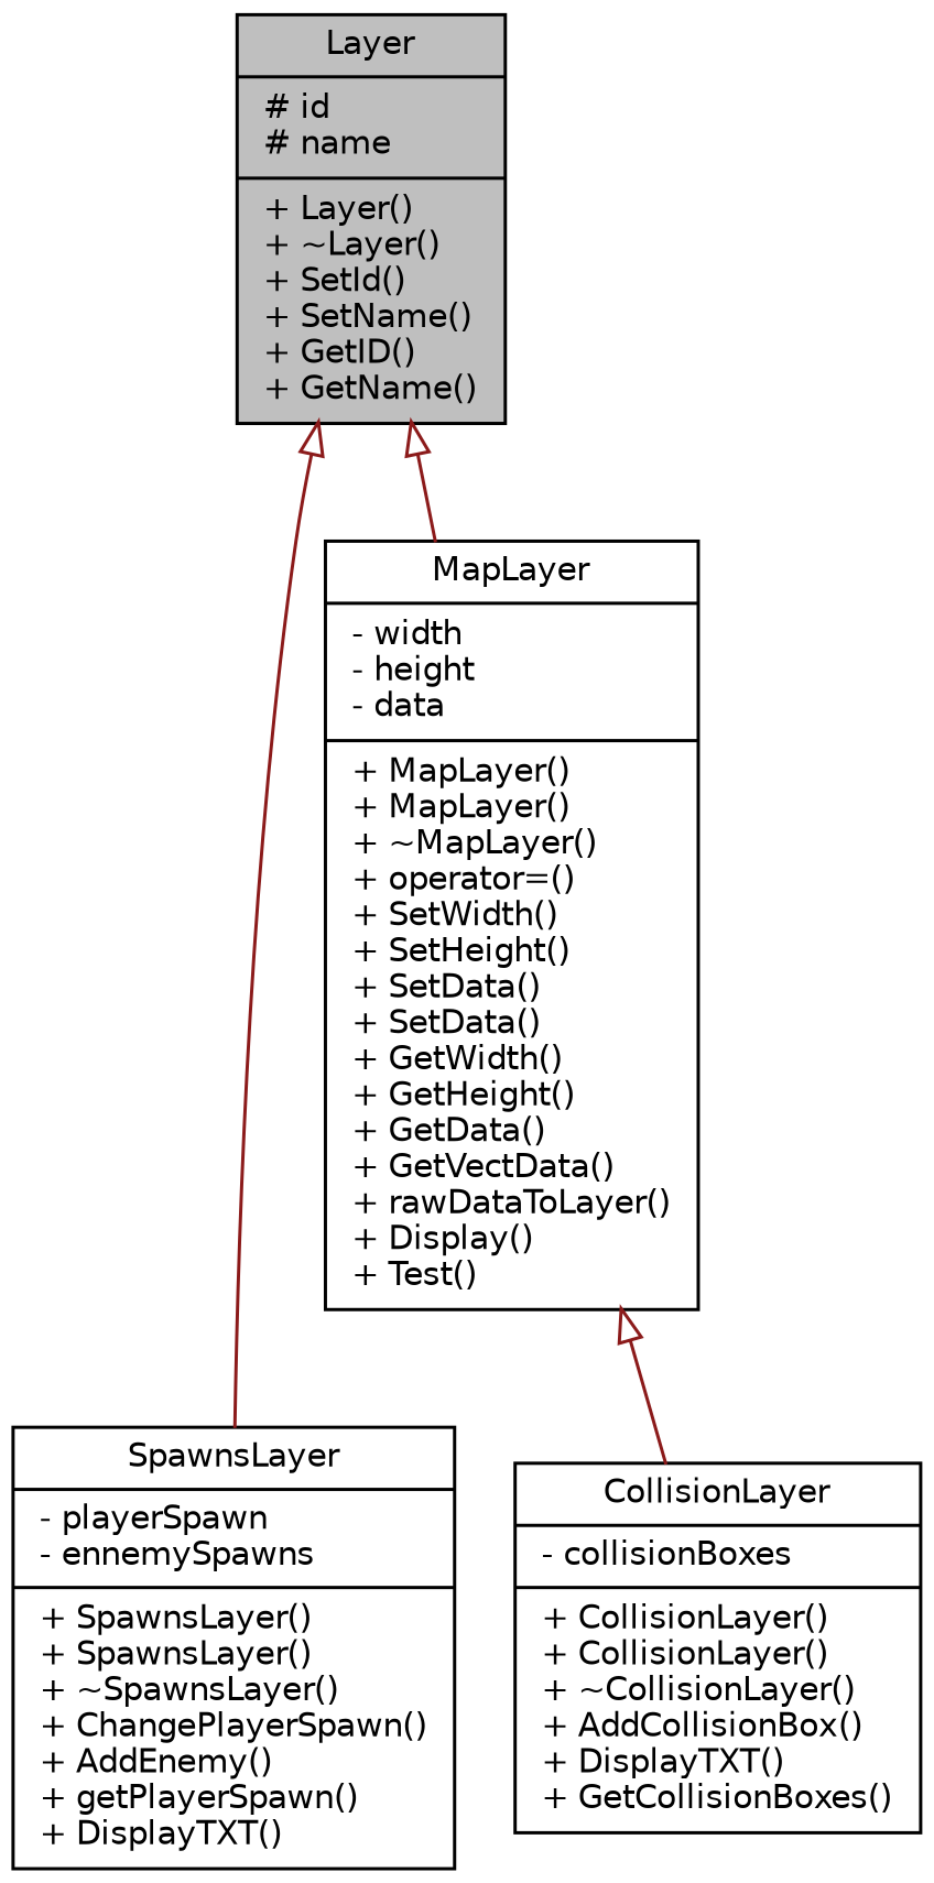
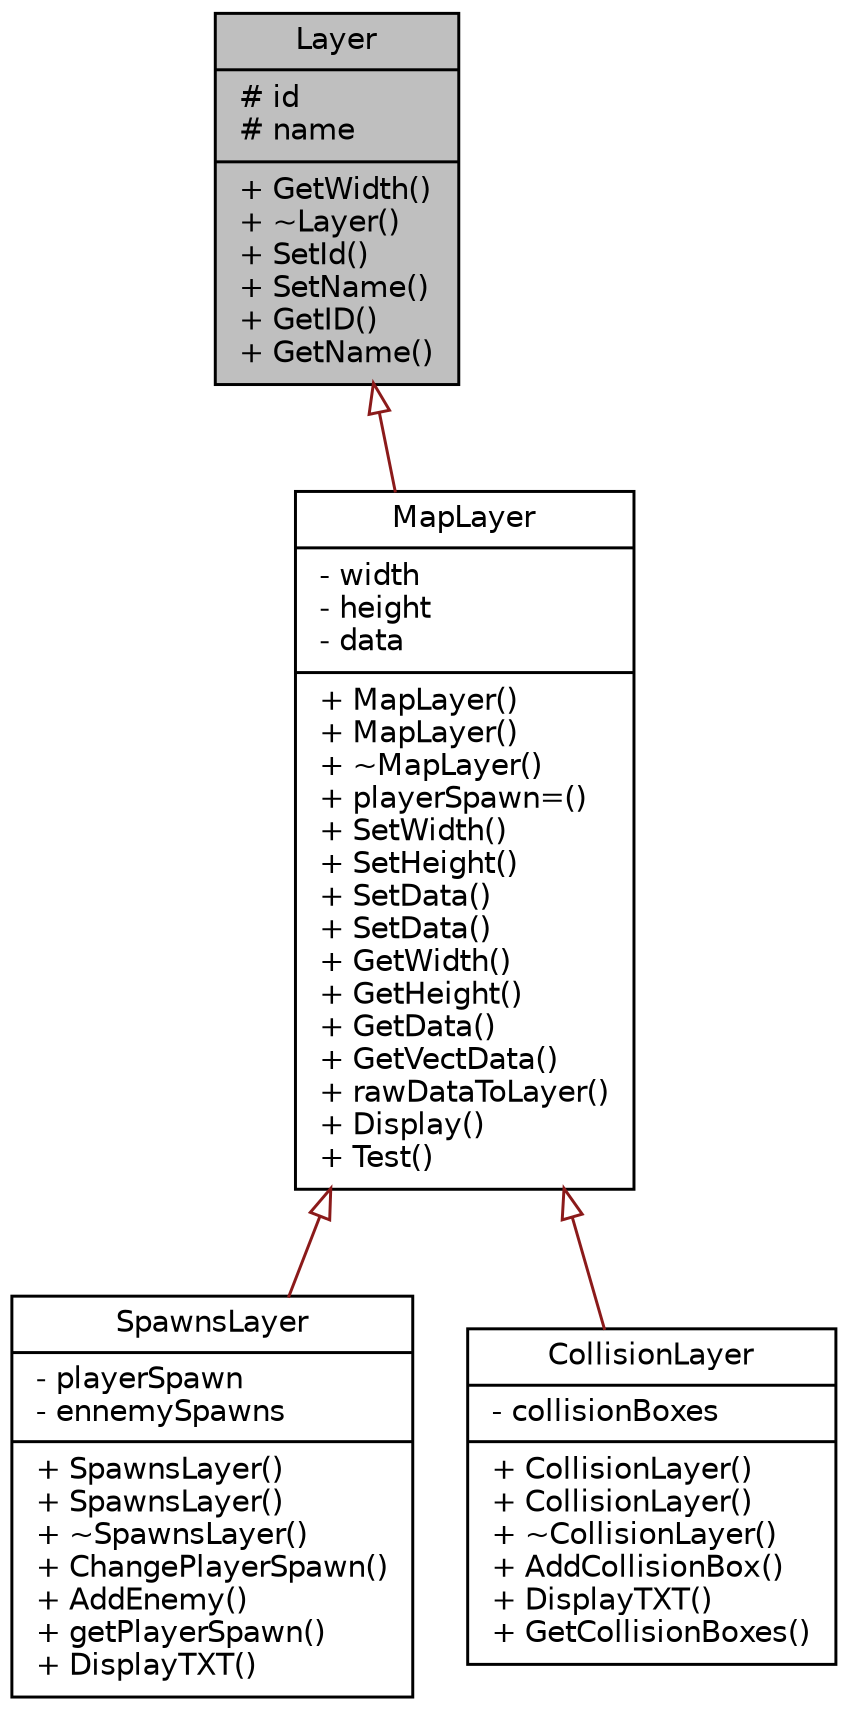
  digraph {
    fontname="DejaVu Sans"
    node [color=black fontname="DejaVu Sans" fontsize=10 shape=record]
    edge [arrowtail=onormal color=firebrick4 dir=back fontname="DejaVu Sans" fontsize=10 labelfontname=Helvetica labelfontsize=10 style=solid]
-   n1 [fillcolor=grey75 fontcolor=black height=0.2 label="{Layer\n|# id\l# name\l|+ Layer()\l+ ~Layer()\l+ SetId()\l+ SetName()\l+ GetID()\l+ GetName()\l}" style=filled width=0.4]
-   n2 [height=0.2 label="{MapLayer\n|- width\l- height\l- data\l|+ MapLayer()\l+ MapLayer()\l+ ~MapLayer()\l+ operator=()\l+ SetWidth()\l+ SetHeight()\l+ SetData()\l+ SetData()\l+ GetWidth()\l+ GetHeight()\l+ GetData()\l+ GetVectData()\l+ rawDataToLayer()\l+ Display()\l+ Test()\l}" width=0.4]
+   n1 [fillcolor=grey75 fontcolor=black height=0.2 label="{Layer\n|# id\l# name\l|+ GetWidth()\l+ ~Layer()\l+ SetId()\l+ SetName()\l+ GetID()\l+ GetName()\l}" style=filled width=0.4]
+   n2 [height=0.2 label="{MapLayer\n|- width\l- height\l- data\l|+ MapLayer()\l+ MapLayer()\l+ ~MapLayer()\l+ playerSpawn=()\l+ SetWidth()\l+ SetHeight()\l+ SetData()\l+ SetData()\l+ GetWidth()\l+ GetHeight()\l+ GetData()\l+ GetVectData()\l+ rawDataToLayer()\l+ Display()\l+ Test()\l}" width=0.4]
    n3 [height=0.2 label="{SpawnsLayer\n|- playerSpawn\l- ennemySpawns\l|+ SpawnsLayer()\l+ SpawnsLayer()\l+ ~SpawnsLayer()\l+ ChangePlayerSpawn()\l+ AddEnemy()\l+ getPlayerSpawn()\l+ DisplayTXT()\l}" width=0.4]
    n4 [height=0.2 label="{CollisionLayer\n|- collisionBoxes\l|+ CollisionLayer()\l+ CollisionLayer()\l+ ~CollisionLayer()\l+ AddCollisionBox()\l+ DisplayTXT()\l+ GetCollisionBoxes()\l}" width=0.4]
    n1 -> n2
-   n1 -> n3
+   n2 -> n3
    n2 -> n4
  }
